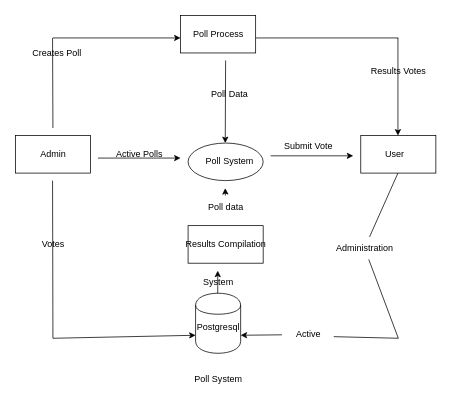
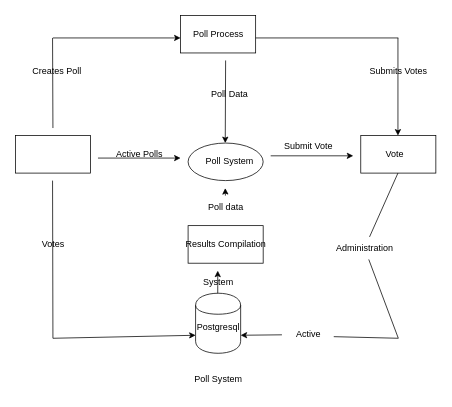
  <mxCell id="0" />
  <mxCell id="1" parent="0" />
  <mxCell id="2" value="" style="html=1;dashed=0;whiteSpace=wrap;" vertex="1" parent="1"><mxGeometry x="20" y="180" width="100" height="50" as="geometry" /></mxCell>
  <mxCell id="3" value="" style="endArrow=classic;html=1;rounded=0;" edge="1" parent="1"><mxGeometry width="50" height="50" relative="1" as="geometry"><mxPoint x="130" y="210" as="sourcePoint" /><mxPoint x="240" y="210" as="targetPoint" /></mxGeometry></mxCell>
  <mxCell id="4" value="" style="shape=ellipse;html=1;dashed=0;whiteSpace=wrap;perimeter=ellipsePerimeter;" vertex="1" parent="1"><mxGeometry x="250" y="190" width="100" height="50" as="geometry" /></mxCell>
  <mxCell id="5" value="" style="html=1;dashed=0;whiteSpace=wrap;" vertex="1" parent="1"><mxGeometry x="480" y="180" width="100" height="50" as="geometry" /></mxCell>
  <mxCell id="6" value="" style="endArrow=classic;html=1;rounded=0;" edge="1" parent="1"><mxGeometry width="50" height="50" relative="1" as="geometry"><mxPoint x="360" y="207" as="sourcePoint" /><mxPoint x="470" y="207" as="targetPoint" /></mxGeometry></mxCell>
  <mxCell id="7" value="" style="endArrow=classic;html=1;rounded=0;" edge="1" parent="1"><mxGeometry width="50" height="50" relative="1" as="geometry"><mxPoint x="70" y="50" as="sourcePoint" /><mxPoint x="240" y="50" as="targetPoint" /></mxGeometry></mxCell>
  <mxCell id="8" value="" style="endArrow=none;html=1;rounded=0;" edge="1" parent="1"><mxGeometry width="50" height="50" relative="1" as="geometry"><mxPoint x="70" y="170" as="sourcePoint" /><mxPoint x="69.5" y="50" as="targetPoint" /></mxGeometry></mxCell>
  <mxCell id="9" value="" style="html=1;dashed=0;whiteSpace=wrap;" vertex="1" parent="1"><mxGeometry x="240" y="20" width="100" height="50" as="geometry" /></mxCell>
  <mxCell id="10" value="" style="endArrow=none;html=1;rounded=0;" edge="1" parent="1"><mxGeometry width="50" height="50" relative="1" as="geometry"><mxPoint x="340" y="50" as="sourcePoint" /><mxPoint x="530" y="50" as="targetPoint" /></mxGeometry></mxCell>
  <mxCell id="11" value="" style="endArrow=classic;html=1;rounded=0;" edge="1" parent="1"><mxGeometry width="50" height="50" relative="1" as="geometry"><mxPoint x="529.5" y="50" as="sourcePoint" /><mxPoint x="529.5" y="180" as="targetPoint" /></mxGeometry></mxCell>
  <mxCell id="12" value="" style="endArrow=classic;html=1;rounded=0;" edge="1" parent="1"><mxGeometry width="50" height="50" relative="1" as="geometry"><mxPoint x="300" y="80" as="sourcePoint" /><mxPoint x="299.5" y="190" as="targetPoint" /></mxGeometry></mxCell>
  <mxCell id="13" value="" style="endArrow=none;html=1;rounded=0;" edge="1" parent="1"><mxGeometry width="50" height="50" relative="1" as="geometry"><mxPoint x="69.5" y="240" as="sourcePoint" /><mxPoint x="70" y="450" as="targetPoint" /></mxGeometry></mxCell>
  <mxCell id="14" value="" style="endArrow=classic;html=1;rounded=0;entryX=0;entryY=0.7;entryDx=0;entryDy=0;" edge="1" parent="1" target="18"><mxGeometry width="50" height="50" relative="1" as="geometry"><mxPoint x="70" y="450" as="sourcePoint" /><mxPoint x="240" y="450" as="targetPoint" /></mxGeometry></mxCell>
  <mxCell id="15" value="" style="endArrow=none;html=1;rounded=0;" edge="1" parent="1" source="34"><mxGeometry width="50" height="50" relative="1" as="geometry"><mxPoint x="529.5" y="230" as="sourcePoint" /><mxPoint x="530" y="450" as="targetPoint" /></mxGeometry></mxCell>
  <mxCell id="16" value="" style="endArrow=classic;html=1;rounded=0;entryX=1;entryY=0.7;entryDx=0;entryDy=0;" edge="1" parent="1" source="35" target="18"><mxGeometry width="50" height="50" relative="1" as="geometry"><mxPoint x="530" y="450" as="sourcePoint" /><mxPoint x="360" y="450" as="targetPoint" /></mxGeometry></mxCell>
  <mxCell id="17" value="" style="html=1;dashed=0;whiteSpace=wrap;" vertex="1" parent="1"><mxGeometry x="250" y="300" width="100" height="50" as="geometry" /></mxCell>
  <mxCell id="18" value="" style="shape=cylinder;whiteSpace=wrap;html=1;boundedLbl=1;backgroundOutline=1;" vertex="1" parent="1"><mxGeometry x="260" y="390" width="60" height="80" as="geometry" /></mxCell>
  <mxCell id="19" value="" style="endArrow=classic;html=1;rounded=0;" edge="1" parent="1"><mxGeometry width="50" height="50" relative="1" as="geometry"><mxPoint x="289.5" y="390" as="sourcePoint" /><mxPoint x="289.5" y="360" as="targetPoint" /><Array as="points"><mxPoint x="289.5" y="380" /></Array></mxGeometry></mxCell>
  <mxCell id="20" value="" style="endArrow=classic;html=1;rounded=0;" edge="1" parent="1" source="38"><mxGeometry width="50" height="50" relative="1" as="geometry"><mxPoint x="299.5" y="300" as="sourcePoint" /><mxPoint x="299.5" y="250" as="targetPoint" /></mxGeometry></mxCell>
- <mxCell id="21" value="Admin" style="text;html=1;align=center;verticalAlign=middle;resizable=0;points=[];autosize=1;strokeColor=none;fillColor=none;" vertex="1" parent="1"><mxGeometry x="40" y="190" width="60" height="30" as="geometry" /></mxCell>
- <mxCell id="22" value="User" style="text;html=1;align=center;verticalAlign=middle;resizable=0;points=[];autosize=1;strokeColor=none;fillColor=none;" vertex="1" parent="1"><mxGeometry x="500" y="190" width="50" height="30" as="geometry" /></mxCell>
+ <mxCell id="22" value="Vote" style="text;html=1;align=center;verticalAlign=middle;resizable=0;points=[];autosize=1;strokeColor=none;fillColor=none;" vertex="1" parent="1"><mxGeometry x="500" y="190" width="50" height="30" as="geometry" /></mxCell>
  <mxCell id="23" value="Poll Process" style="text;html=1;align=center;verticalAlign=middle;resizable=0;points=[];autosize=1;strokeColor=none;fillColor=none;" vertex="1" parent="1"><mxGeometry x="245" y="30" width="90" height="30" as="geometry" /></mxCell>
  <mxCell id="24" value="Poll System" style="text;html=1;align=center;verticalAlign=middle;resizable=0;points=[];autosize=1;strokeColor=none;fillColor=none;" vertex="1" parent="1"><mxGeometry x="260" y="200" width="90" height="30" as="geometry" /></mxCell>
  <mxCell id="25" value="Results Compilation" style="text;html=1;align=center;verticalAlign=middle;resizable=0;points=[];autosize=1;strokeColor=none;fillColor=none;" vertex="1" parent="1"><mxGeometry x="235" y="310" width="130" height="30" as="geometry" /></mxCell>
  <mxCell id="26" value="Postgresql" style="text;html=1;align=center;verticalAlign=middle;resizable=0;points=[];autosize=1;strokeColor=none;fillColor=none;" vertex="1" parent="1"><mxGeometry x="250" y="420" width="80" height="30" as="geometry" /></mxCell>
  <mxCell id="27" value="Poll System" style="text;html=1;align=center;verticalAlign=middle;resizable=0;points=[];autosize=1;strokeColor=none;fillColor=none;" vertex="1" parent="1"><mxGeometry x="245" y="490" width="90" height="30" as="geometry" /></mxCell>
  <mxCell id="28" value="Active Polls" style="text;html=1;align=center;verticalAlign=middle;resizable=0;points=[];autosize=1;strokeColor=none;fillColor=none;" vertex="1" parent="1"><mxGeometry x="140" y="190" width="90" height="30" as="geometry" /></mxCell>
  <mxCell id="29" value="Submit Vote" style="text;html=1;align=center;verticalAlign=middle;resizable=0;points=[];autosize=1;strokeColor=none;fillColor=none;" vertex="1" parent="1"><mxGeometry x="365" y="180" width="90" height="30" as="geometry" /></mxCell>
- <mxCell id="30" value="Creates Poll" style="text;html=1;align=center;verticalAlign=middle;resizable=0;points=[];autosize=1;strokeColor=none;fillColor=none;" vertex="1" parent="1"><mxGeometry x="30" y="55" width="90" height="30" as="geometry" /></mxCell>
- <mxCell id="31" value="Results Votes" style="text;html=1;align=center;verticalAlign=middle;resizable=0;points=[];autosize=1;strokeColor=none;fillColor=none;" vertex="1" parent="1"><mxGeometry x="480" y="80" width="100" height="30" as="geometry" /></mxCell>
+ <mxCell id="30" value="Creates Poll" style="text;html=1;align=center;verticalAlign=middle;resizable=0;points=[];autosize=1;strokeColor=none;fillColor=none;" vertex="1" parent="1"><mxGeometry x="30" y="80" width="90" height="30" as="geometry" /></mxCell>
+ <mxCell id="31" value="Submits Votes" style="text;html=1;align=center;verticalAlign=middle;resizable=0;points=[];autosize=1;strokeColor=none;fillColor=none;" vertex="1" parent="1"><mxGeometry x="480" y="80" width="100" height="30" as="geometry" /></mxCell>
  <mxCell id="32" value="Poll Data" style="text;html=1;align=center;verticalAlign=middle;resizable=0;points=[];autosize=1;strokeColor=none;fillColor=none;" vertex="1" parent="1"><mxGeometry x="270" y="110" width="70" height="30" as="geometry" /></mxCell>
  <mxCell id="33" value="" style="endArrow=none;html=1;rounded=0;" edge="1" parent="1" target="34"><mxGeometry width="50" height="50" relative="1" as="geometry"><mxPoint x="529.5" y="230" as="sourcePoint" /><mxPoint x="530" y="450" as="targetPoint" /></mxGeometry></mxCell>
  <mxCell id="34" value="Administration" style="text;html=1;align=center;verticalAlign=middle;resizable=0;points=[];autosize=1;strokeColor=none;fillColor=none;" vertex="1" parent="1"><mxGeometry x="435" y="315" width="100" height="30" as="geometry" /></mxCell>
  <mxCell id="35" value="Active" style="text;html=1;align=center;verticalAlign=middle;resizable=0;points=[];autosize=1;strokeColor=none;fillColor=none;" vertex="1" parent="1"><mxGeometry x="375" y="430" width="70" height="30" as="geometry" /></mxCell>
  <mxCell id="36" value="" style="endArrow=none;html=1;rounded=0;entryX=0.986;entryY=0.595;entryDx=0;entryDy=0;entryPerimeter=0;" edge="1" parent="1" target="35"><mxGeometry width="50" height="50" relative="1" as="geometry"><mxPoint x="530" y="450" as="sourcePoint" /><mxPoint x="460" y="450" as="targetPoint" /></mxGeometry></mxCell>
  <mxCell id="37" value="System" style="text;html=1;align=center;verticalAlign=middle;resizable=0;points=[];autosize=1;strokeColor=none;fillColor=none;" vertex="1" parent="1"><mxGeometry x="260" y="360" width="60" height="30" as="geometry" /></mxCell>
  <mxCell id="38" value="Poll data" style="text;html=1;align=center;verticalAlign=middle;resizable=0;points=[];autosize=1;strokeColor=none;fillColor=none;" vertex="1" parent="1"><mxGeometry x="265" y="260" width="70" height="30" as="geometry" /></mxCell>
  <mxCell id="39" value="Votes" style="text;html=1;align=center;verticalAlign=middle;resizable=0;points=[];autosize=1;strokeColor=none;fillColor=none;" vertex="1" parent="1"><mxGeometry x="45" y="310" width="50" height="30" as="geometry" /></mxCell>
